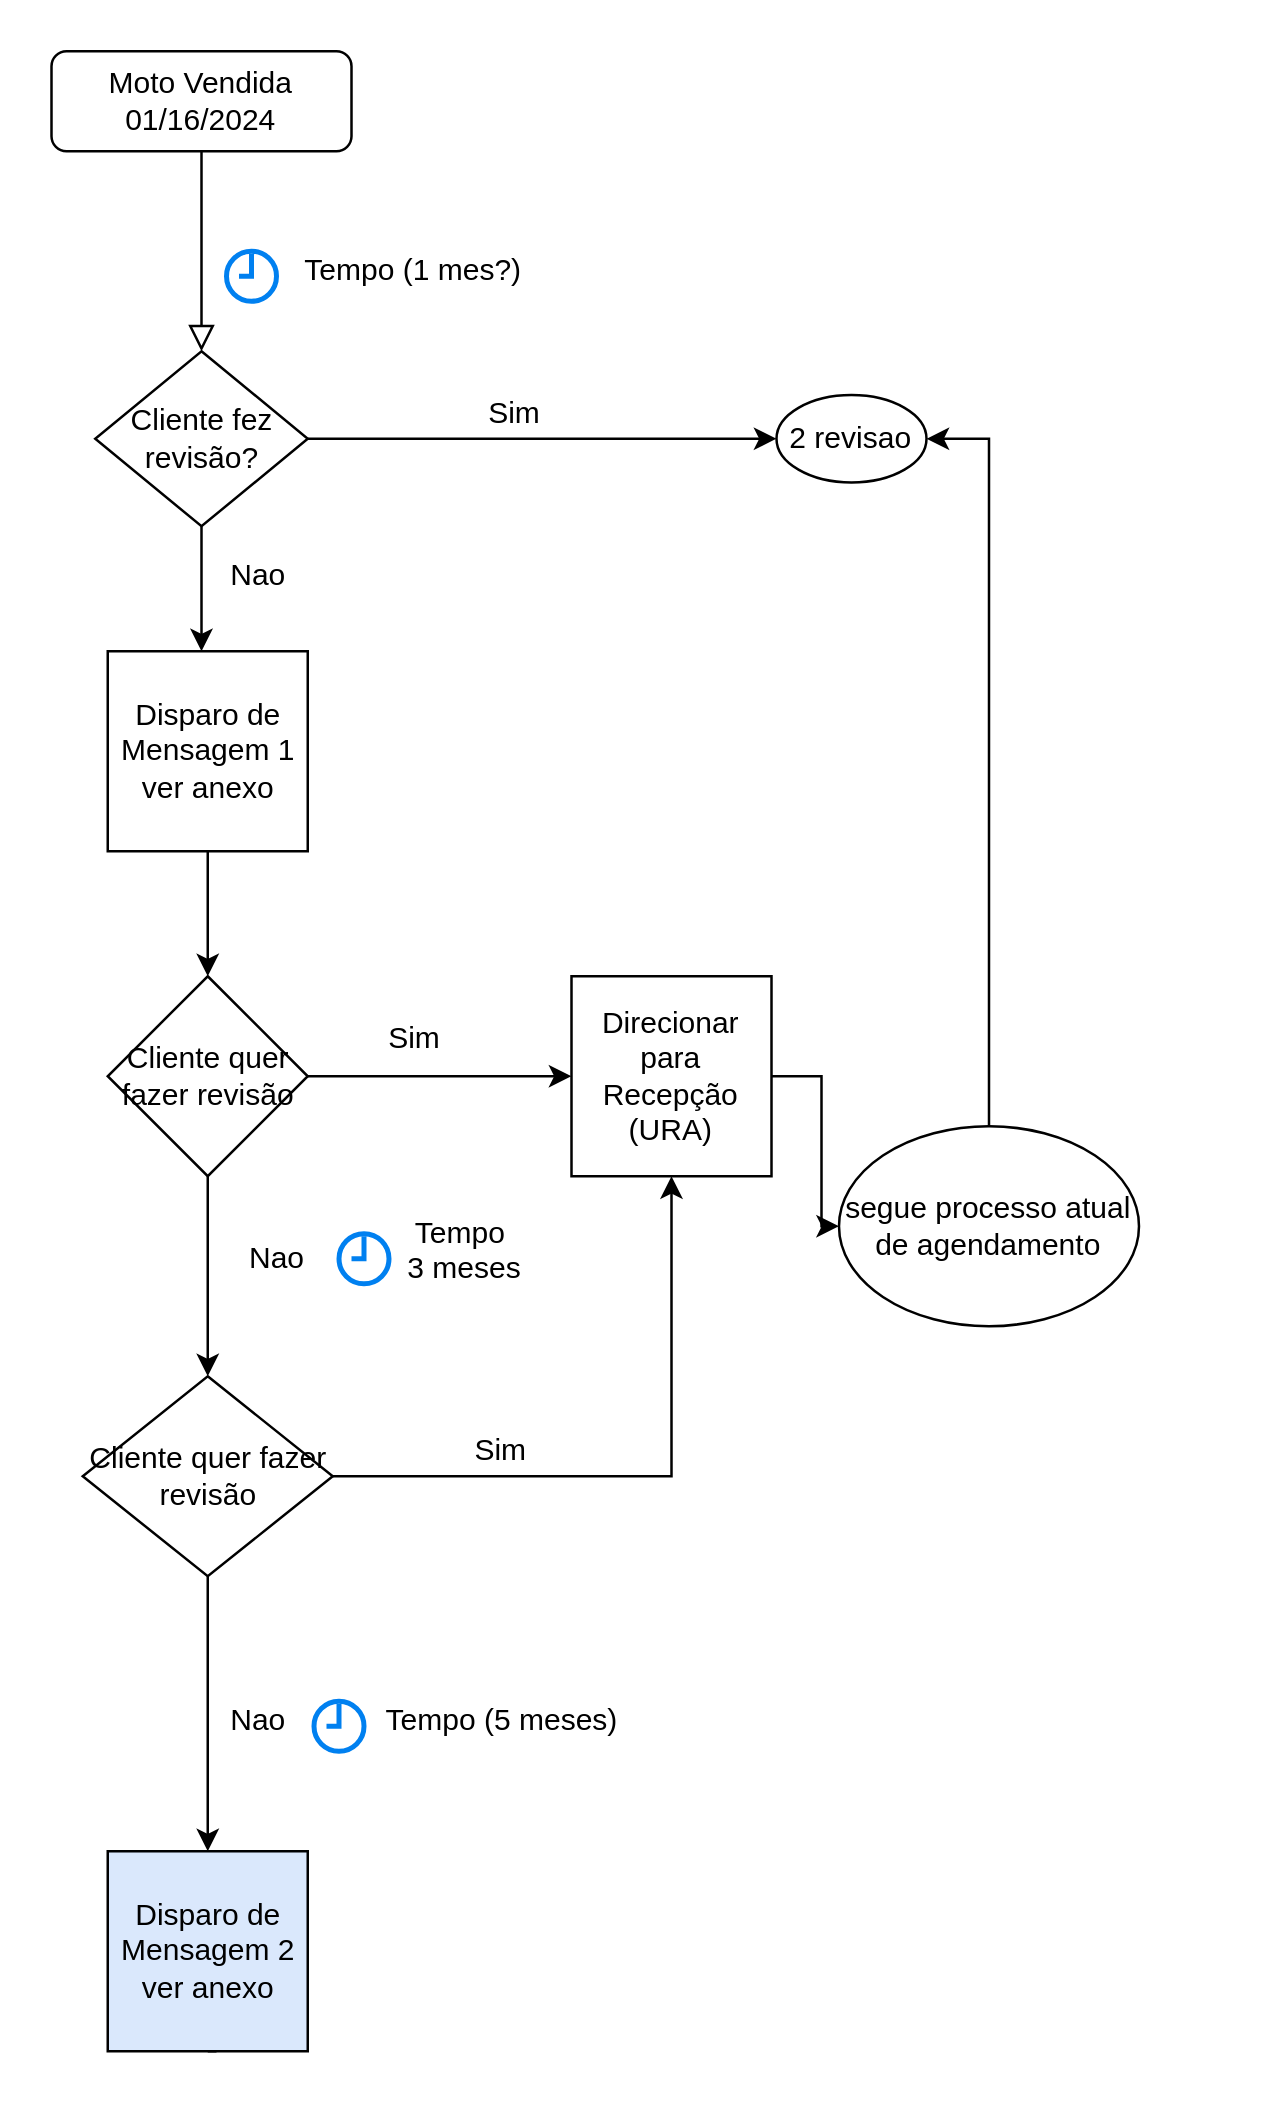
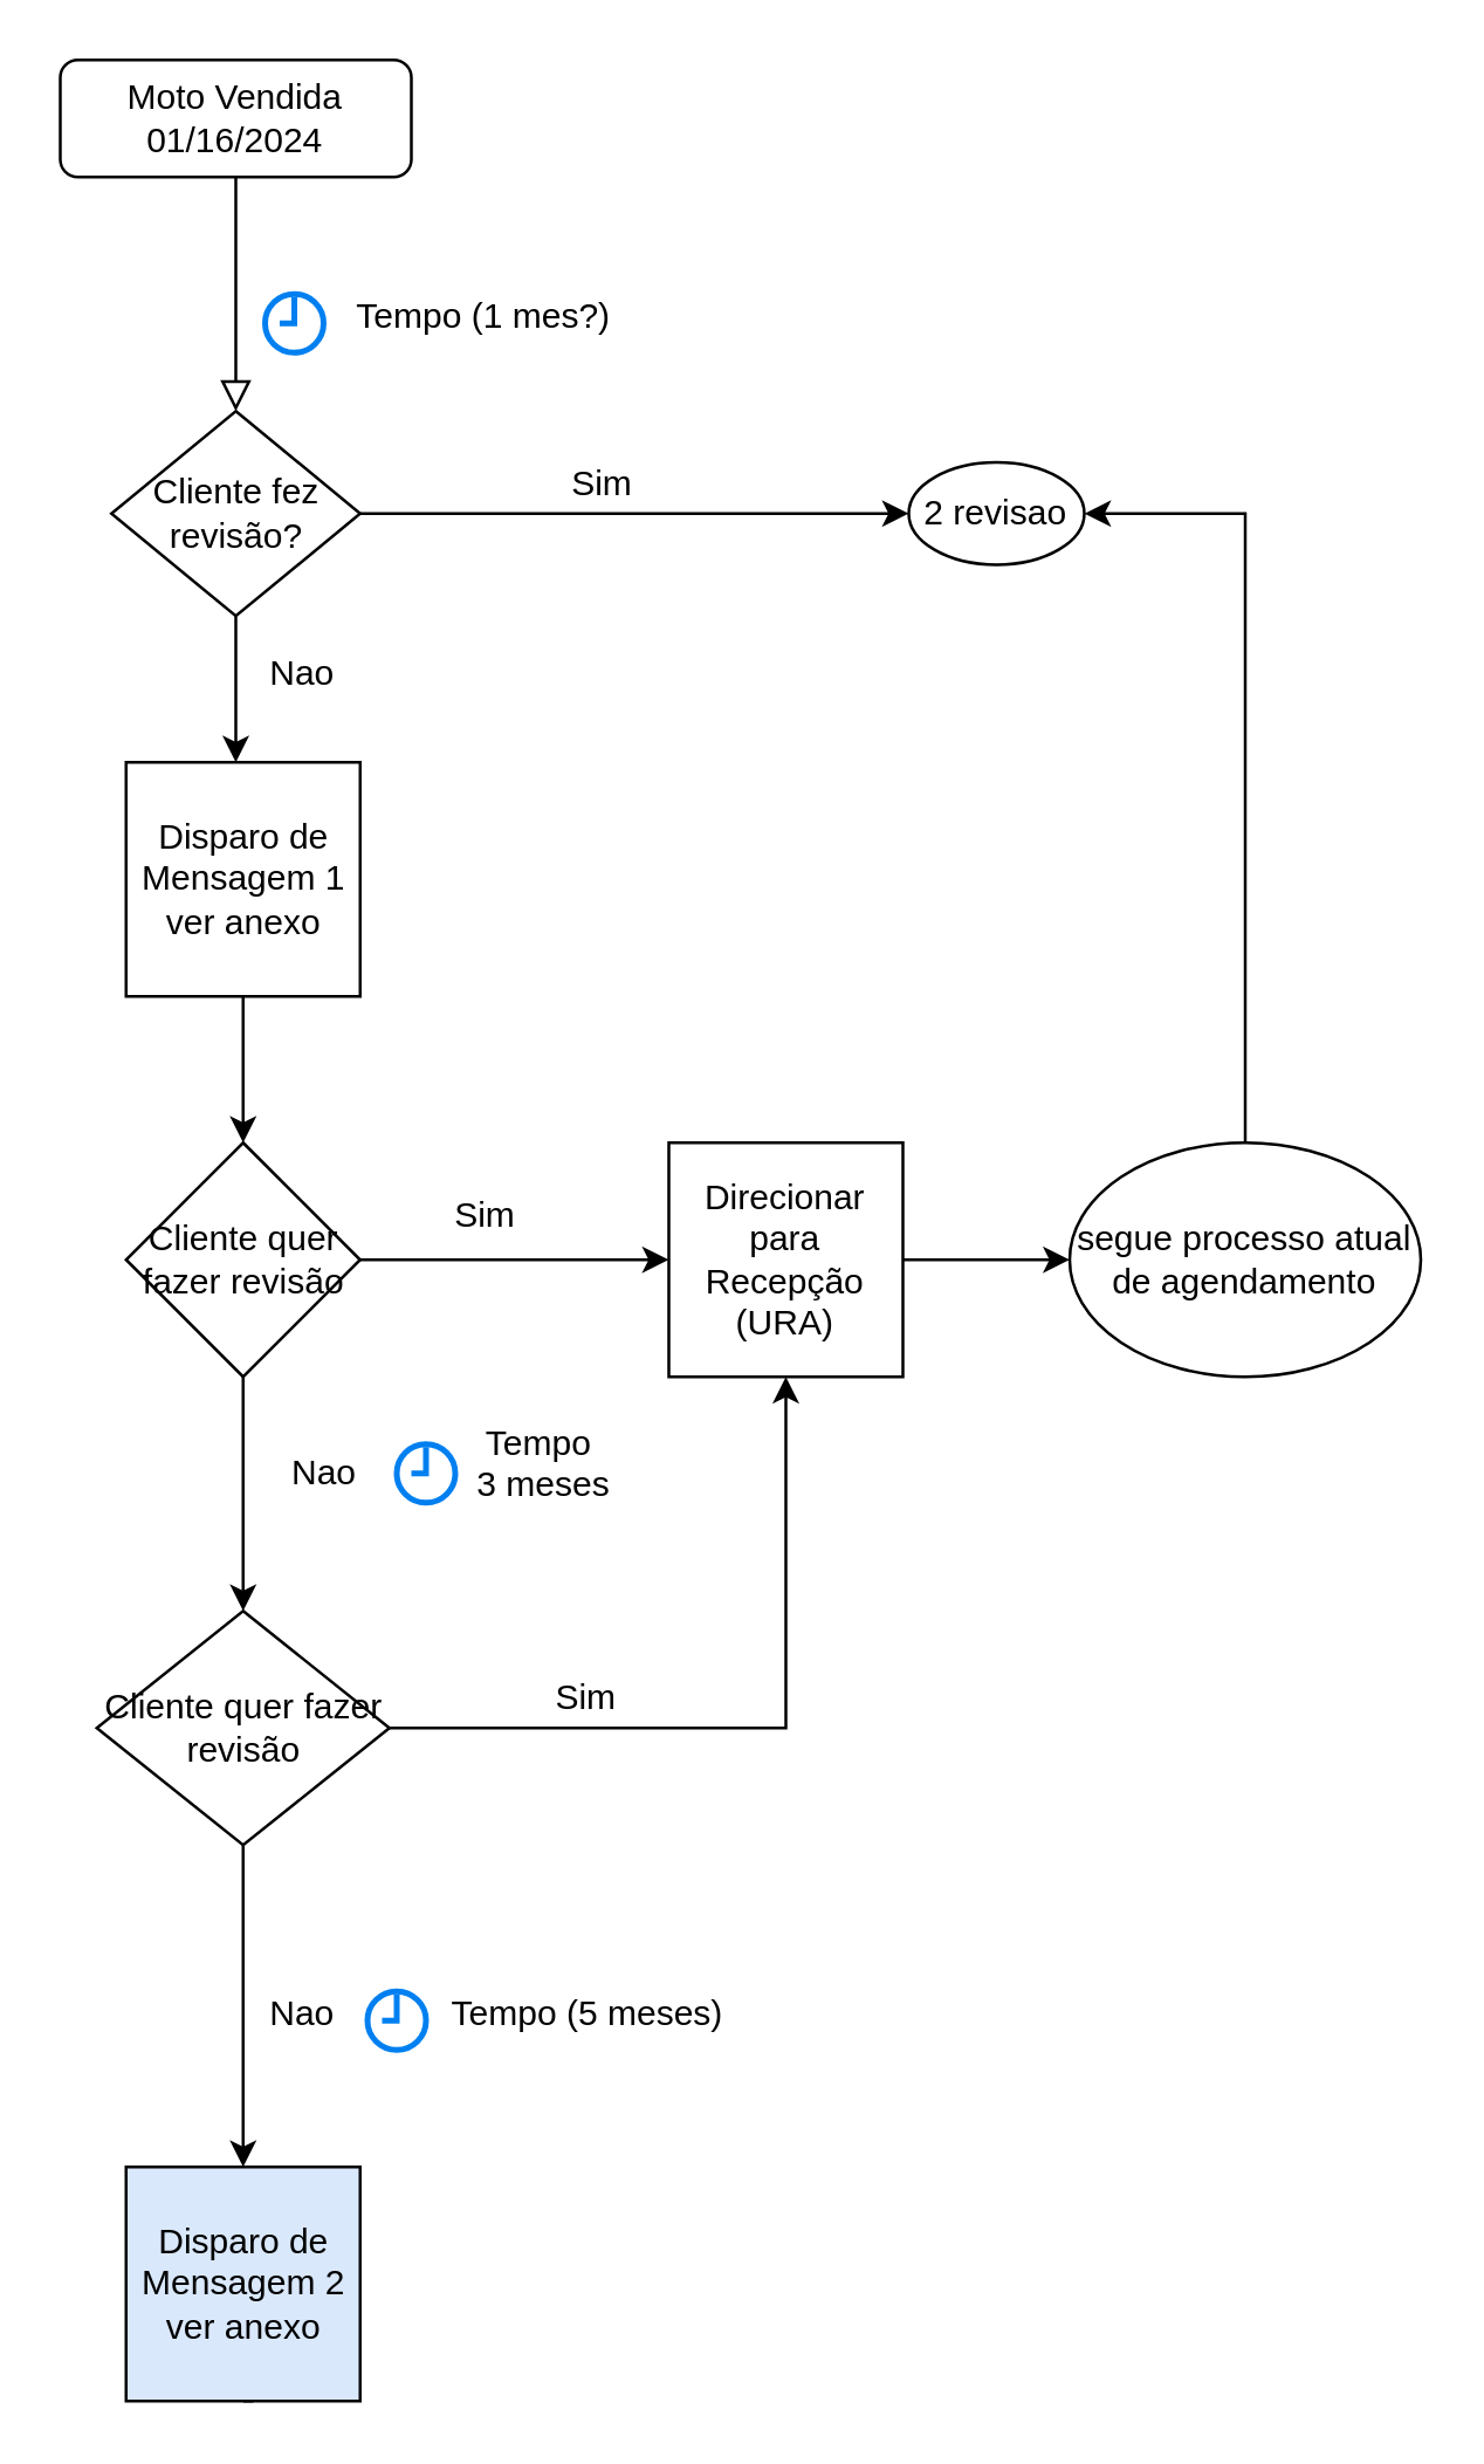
  <mxCell id="0" />
  <mxCell id="1" parent="0" />
  <mxCell id="2" value="" style="rounded=0;html=1;jettySize=auto;orthogonalLoop=1;fontSize=11;endArrow=block;endFill=0;endSize=8;strokeWidth=1;shadow=0;labelBackgroundColor=none;edgeStyle=orthogonalEdgeStyle;" parent="1" source="3" target="10" edge="1"><mxGeometry relative="1" as="geometry"><mxPoint x="80" y="130" as="targetPoint" /></mxGeometry></mxCell>
  <mxCell id="3" value="Moto Vendida&lt;div&gt;01/16/2024&lt;/div&gt;" style="rounded=1;whiteSpace=wrap;html=1;fontSize=12;glass=0;strokeWidth=1;shadow=0;" parent="1" vertex="1"><mxGeometry x="20" y="20" width="120" height="40" as="geometry" /></mxCell>
  <mxCell id="4" value="" style="html=1;verticalLabelPosition=bottom;align=center;labelBackgroundColor=#ffffff;verticalAlign=top;strokeWidth=2;strokeColor=#0080F0;shadow=0;dashed=0;shape=mxgraph.ios7.icons.clock;" vertex="1" parent="1"><mxGeometry x="90" y="100" width="20" height="20" as="geometry" /></mxCell>
  <mxCell id="5" value="Tempo&amp;nbsp;&lt;span style=&quot;background-color: initial;&quot;&gt;(1 mes?)&lt;/span&gt;&lt;div&gt;&lt;div&gt;&lt;div&gt;&lt;br&gt;&lt;/div&gt;&lt;/div&gt;&lt;/div&gt;" style="text;html=1;align=center;verticalAlign=middle;whiteSpace=wrap;rounded=0;" vertex="1" parent="1"><mxGeometry x="120" y="110" width="90" height="10" as="geometry" /></mxCell>
  <mxCell id="6" style="edgeStyle=orthogonalEdgeStyle;rounded=0;orthogonalLoop=1;jettySize=auto;html=1;exitX=0.5;exitY=1;exitDx=0;exitDy=0;entryX=0.5;entryY=0;entryDx=0;entryDy=0;" edge="1" parent="1" source="7" target="20"><mxGeometry relative="1" as="geometry" /></mxCell>
  <mxCell id="7" value="Disparo de Mensagem 1&lt;br&gt;ver anexo" style="whiteSpace=wrap;html=1;aspect=fixed;" vertex="1" parent="1"><mxGeometry x="42.5" y="260" width="80" height="80" as="geometry" /></mxCell>
  <mxCell id="8" style="edgeStyle=orthogonalEdgeStyle;rounded=0;orthogonalLoop=1;jettySize=auto;html=1;" edge="1" parent="1" source="10"><mxGeometry relative="1" as="geometry"><mxPoint x="80" y="260" as="targetPoint" /></mxGeometry></mxCell>
  <mxCell id="9" style="edgeStyle=orthogonalEdgeStyle;rounded=0;orthogonalLoop=1;jettySize=auto;html=1;" edge="1" parent="1" source="10" target="12"><mxGeometry relative="1" as="geometry"><mxPoint x="160" y="175" as="targetPoint" /></mxGeometry></mxCell>
  <mxCell id="10" value="Cliente fez revisão?" style="rhombus;whiteSpace=wrap;html=1;" vertex="1" parent="1"><mxGeometry x="37.5" y="140" width="85" height="70" as="geometry" /></mxCell>
  <mxCell id="11" value="Nao" style="text;html=1;align=center;verticalAlign=middle;whiteSpace=wrap;rounded=0;" vertex="1" parent="1"><mxGeometry x="82.5" y="220" width="40" height="20" as="geometry" /></mxCell>
  <mxCell id="12" value="2 revisao" style="ellipse;whiteSpace=wrap;html=1;" vertex="1" parent="1"><mxGeometry x="310" y="157.5" width="60" height="35" as="geometry" /></mxCell>
  <mxCell id="13" style="edgeStyle=orthogonalEdgeStyle;rounded=0;orthogonalLoop=1;jettySize=auto;html=1;" edge="1" parent="1" source="14" target="16"><mxGeometry relative="1" as="geometry"><mxPoint x="385" y="430" as="targetPoint" /></mxGeometry></mxCell>
  <mxCell id="14" value="Direcionar para Recepção&lt;br&gt;(URA)" style="whiteSpace=wrap;html=1;aspect=fixed;" vertex="1" parent="1"><mxGeometry x="228" y="390" width="80" height="80" as="geometry" /></mxCell>
  <mxCell id="15" style="edgeStyle=orthogonalEdgeStyle;rounded=0;orthogonalLoop=1;jettySize=auto;html=1;entryX=1;entryY=0.5;entryDx=0;entryDy=0;" edge="1" parent="1" source="16" target="12"><mxGeometry relative="1" as="geometry"><mxPoint x="425" y="230" as="targetPoint" /></mxGeometry></mxCell>
- <mxCell id="16" value="segue processo atual de agendamento" style="ellipse;whiteSpace=wrap;html=1;" vertex="1" parent="1"><mxGeometry x="335" y="450" width="120" height="80" as="geometry" /></mxCell>
+ <mxCell id="16" value="segue processo atual de agendamento" style="ellipse;whiteSpace=wrap;html=1;" vertex="1" parent="1"><mxGeometry x="365" y="390" width="120" height="80" as="geometry" /></mxCell>
  <mxCell id="17" value="&lt;div&gt;&lt;div&gt;Sim&lt;/div&gt;&lt;/div&gt;" style="text;html=1;align=center;verticalAlign=middle;resizable=0;points=[];autosize=1;strokeColor=none;fillColor=none;" vertex="1" parent="1"><mxGeometry x="145" y="400" width="40" height="30" as="geometry" /></mxCell>
  <mxCell id="18" style="edgeStyle=orthogonalEdgeStyle;rounded=0;orthogonalLoop=1;jettySize=auto;html=1;entryX=0;entryY=0.5;entryDx=0;entryDy=0;" edge="1" parent="1" source="20" target="14"><mxGeometry relative="1" as="geometry" /></mxCell>
  <mxCell id="19" style="edgeStyle=orthogonalEdgeStyle;rounded=0;orthogonalLoop=1;jettySize=auto;html=1;" edge="1" parent="1" source="20"><mxGeometry relative="1" as="geometry"><mxPoint x="82.5" y="550" as="targetPoint" /></mxGeometry></mxCell>
  <mxCell id="20" value="Cliente quer fazer revisão" style="rhombus;whiteSpace=wrap;html=1;" vertex="1" parent="1"><mxGeometry x="42.5" y="390" width="80" height="80" as="geometry" /></mxCell>
  <mxCell id="21" value="&lt;div&gt;&lt;div&gt;Sim&lt;/div&gt;&lt;/div&gt;" style="text;html=1;align=center;verticalAlign=middle;resizable=0;points=[];autosize=1;strokeColor=none;fillColor=none;" vertex="1" parent="1"><mxGeometry x="185" y="150" width="40" height="30" as="geometry" /></mxCell>
  <mxCell id="22" value="Nao" style="text;html=1;align=center;verticalAlign=middle;resizable=0;points=[];autosize=1;strokeColor=none;fillColor=none;" vertex="1" parent="1"><mxGeometry x="85" y="488" width="50" height="30" as="geometry" /></mxCell>
  <mxCell id="23" value="" style="html=1;verticalLabelPosition=bottom;align=center;labelBackgroundColor=#ffffff;verticalAlign=top;strokeWidth=2;strokeColor=#0080F0;shadow=0;dashed=0;shape=mxgraph.ios7.icons.clock;" vertex="1" parent="1"><mxGeometry x="135" y="493" width="20" height="20" as="geometry" /></mxCell>
  <mxCell id="24" value="Tempo&amp;nbsp;&lt;div&gt;3&lt;span style=&quot;background-color: initial;&quot;&gt;&amp;nbsp;meses&lt;/span&gt;&lt;div&gt;&lt;span style=&quot;background-color: initial;&quot;&gt;&lt;br&gt;&lt;/span&gt;&lt;/div&gt;&lt;/div&gt;" style="text;html=1;align=center;verticalAlign=middle;whiteSpace=wrap;rounded=0;" vertex="1" parent="1"><mxGeometry x="122.5" y="488" width="125" height="38" as="geometry" /></mxCell>
  <mxCell id="25" style="edgeStyle=orthogonalEdgeStyle;rounded=0;orthogonalLoop=1;jettySize=auto;html=1;exitX=0.5;exitY=1;exitDx=0;exitDy=0;entryX=0.5;entryY=0;entryDx=0;entryDy=0;" edge="1" parent="1" source="26"><mxGeometry relative="1" as="geometry"><mxPoint x="85.5" y="800" as="targetPoint" /></mxGeometry></mxCell>
  <mxCell id="26" value="Disparo de Mensagem 2&lt;br&gt;ver anexo" style="whiteSpace=wrap;html=1;aspect=fixed;fillColor=#dae8fc;" vertex="1" parent="1"><mxGeometry x="42.5" y="740" width="80" height="80" as="geometry" /></mxCell>
  <mxCell id="27" style="edgeStyle=orthogonalEdgeStyle;rounded=0;orthogonalLoop=1;jettySize=auto;html=1;entryX=0.5;entryY=0;entryDx=0;entryDy=0;" edge="1" parent="1" source="29" target="26"><mxGeometry relative="1" as="geometry"><mxPoint x="82.5" y="670" as="targetPoint" /></mxGeometry></mxCell>
  <mxCell id="28" style="edgeStyle=orthogonalEdgeStyle;rounded=0;orthogonalLoop=1;jettySize=auto;html=1;entryX=0.5;entryY=1;entryDx=0;entryDy=0;" edge="1" parent="1" source="29" target="14"><mxGeometry relative="1" as="geometry" /></mxCell>
  <mxCell id="29" value="Cliente quer fazer revisão" style="rhombus;whiteSpace=wrap;html=1;" vertex="1" parent="1"><mxGeometry x="32.5" y="550" width="100" height="80" as="geometry" /></mxCell>
  <mxCell id="30" value="Nao&lt;div&gt;&lt;br&gt;&lt;/div&gt;" style="text;html=1;align=center;verticalAlign=middle;whiteSpace=wrap;rounded=0;" vertex="1" parent="1"><mxGeometry x="82.5" y="685" width="40" height="20" as="geometry" /></mxCell>
  <mxCell id="31" value="&lt;div&gt;Sim&lt;/div&gt;" style="text;html=1;align=center;verticalAlign=middle;whiteSpace=wrap;rounded=0;" vertex="1" parent="1"><mxGeometry x="180" y="570" width="40" height="20" as="geometry" /></mxCell>
  <mxCell id="32" value="" style="html=1;verticalLabelPosition=bottom;align=center;labelBackgroundColor=#ffffff;verticalAlign=top;strokeWidth=2;strokeColor=#0080F0;shadow=0;dashed=0;shape=mxgraph.ios7.icons.clock;" vertex="1" parent="1"><mxGeometry x="125" y="680" width="20" height="20" as="geometry" /></mxCell>
  <mxCell id="33" value="Tempo&amp;nbsp;&lt;span style=&quot;background-color: initial;&quot;&gt;(5 meses)&lt;/span&gt;&lt;div&gt;&lt;div&gt;&lt;div&gt;&lt;br&gt;&lt;/div&gt;&lt;/div&gt;&lt;/div&gt;" style="text;html=1;align=center;verticalAlign=middle;whiteSpace=wrap;rounded=0;" vertex="1" parent="1"><mxGeometry x="142.5" y="680" width="115" height="30" as="geometry" /></mxCell>
